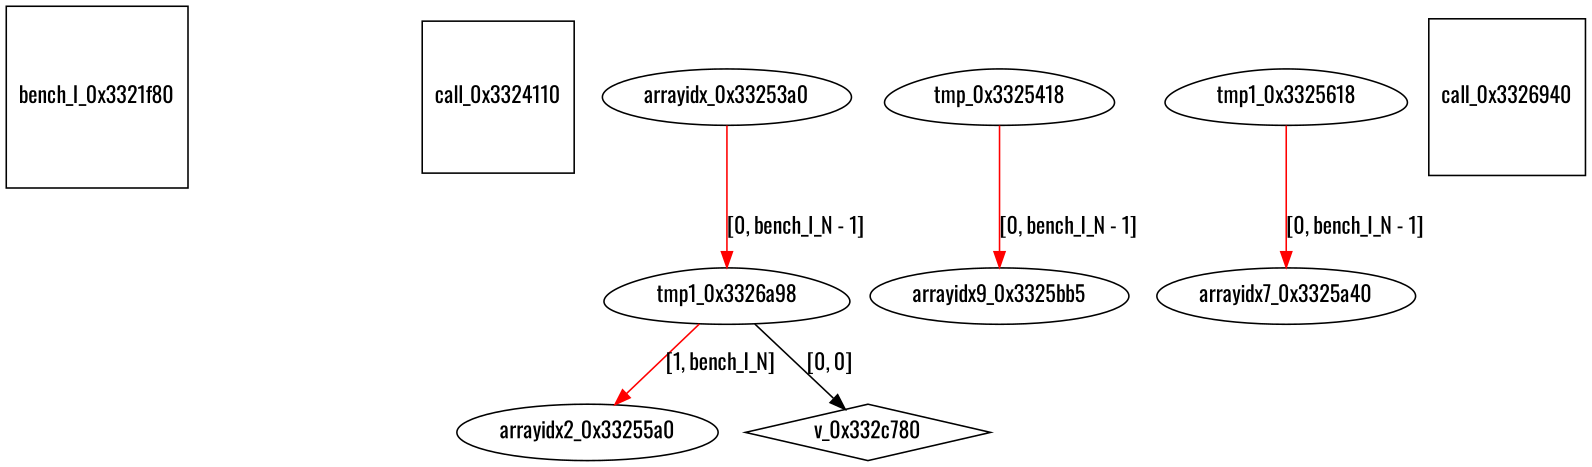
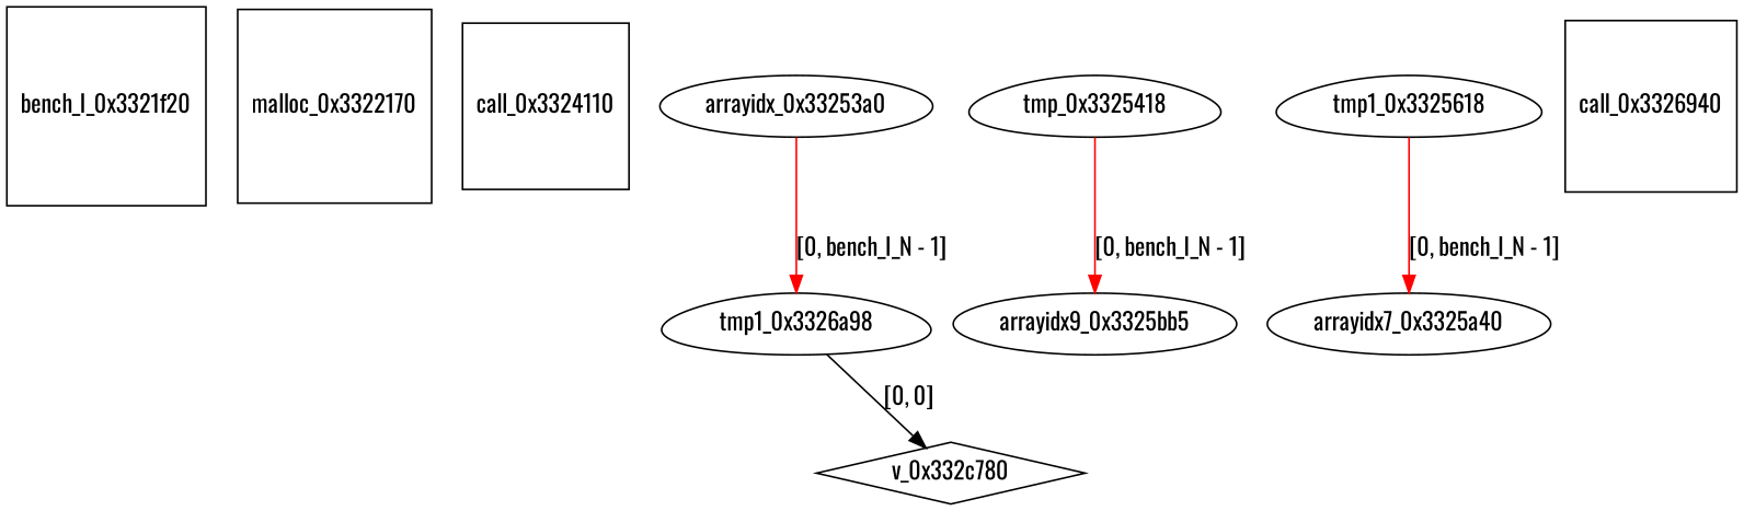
  digraph {
    fontname=Oswald
    node [fontname=Oswald shape=square]
    edge [color=red fontname=Oswald]
-   bench_I_0x3321f20 [label=bench_I_0x3321f80]
+   bench_I_0x3321f20
+   malloc_0x3322170
    n3 [label=call_0x3324110]
    arrayidx_0x33253a0 [shape=ellipse]
    tmp1_0x3326a98 [shape=egg]
-   arrayidx2_0x33255a0 [shape=ellipse]
    n7 [label=v_0x332c780 shape=diamond]
    tmp_0x3325418 [shape=egg]
    n9 [label=arrayidx9_0x3325bb5 shape=ellipse]
    tmp1_0x3325618 [shape=egg]
    arrayidx7_0x3325a40 [shape=ellipse]
    call_0x3326940
    arrayidx_0x33253a0 -> tmp1_0x3326a98 [label="[0, bench_I_N - 1]"]
-   tmp1_0x3326a98 -> arrayidx2_0x33255a0 [label="[1, bench_I_N]"]
    tmp1_0x3326a98 -> n7 [label="[0, 0]" color=""]
    tmp_0x3325418 -> n9 [label="[0, bench_I_N - 1]"]
    tmp1_0x3325618 -> arrayidx7_0x3325a40 [label="[0, bench_I_N - 1]"]
  }
